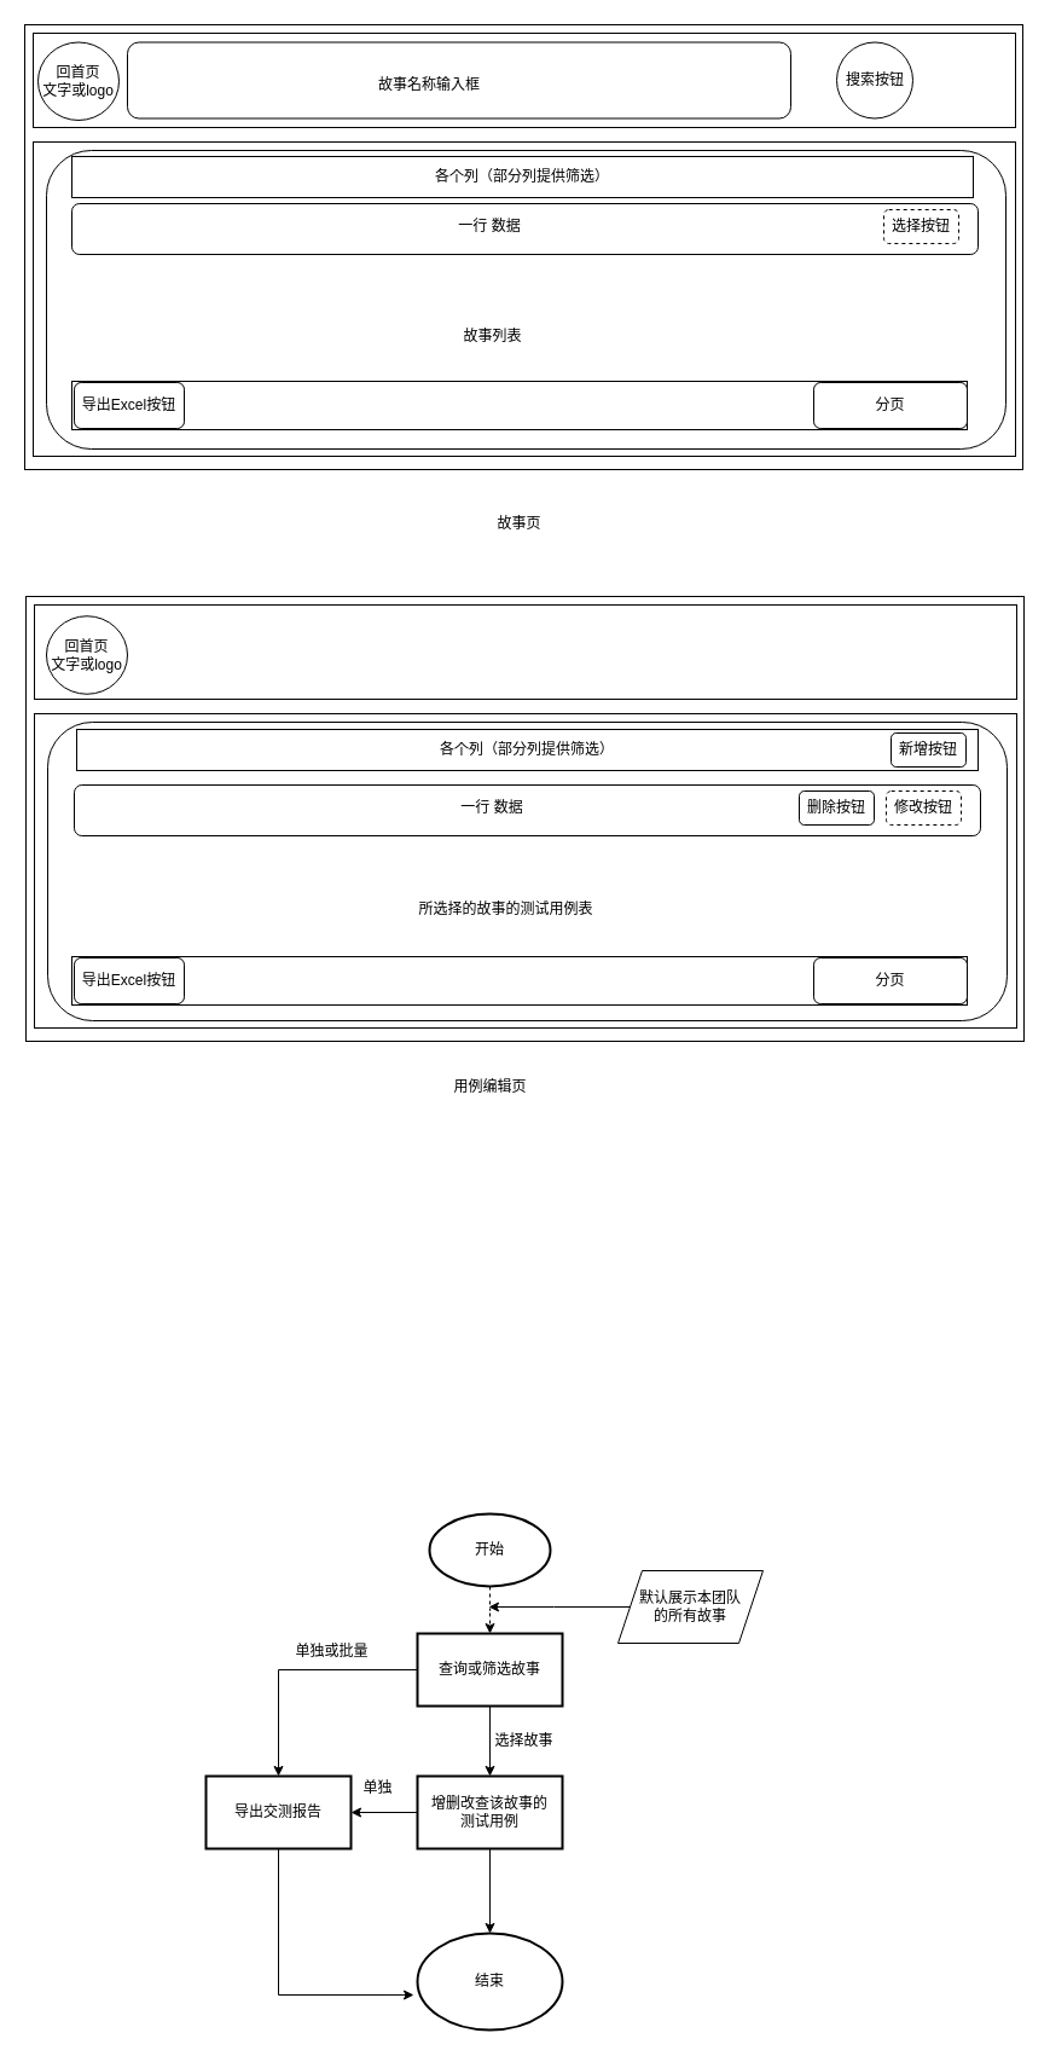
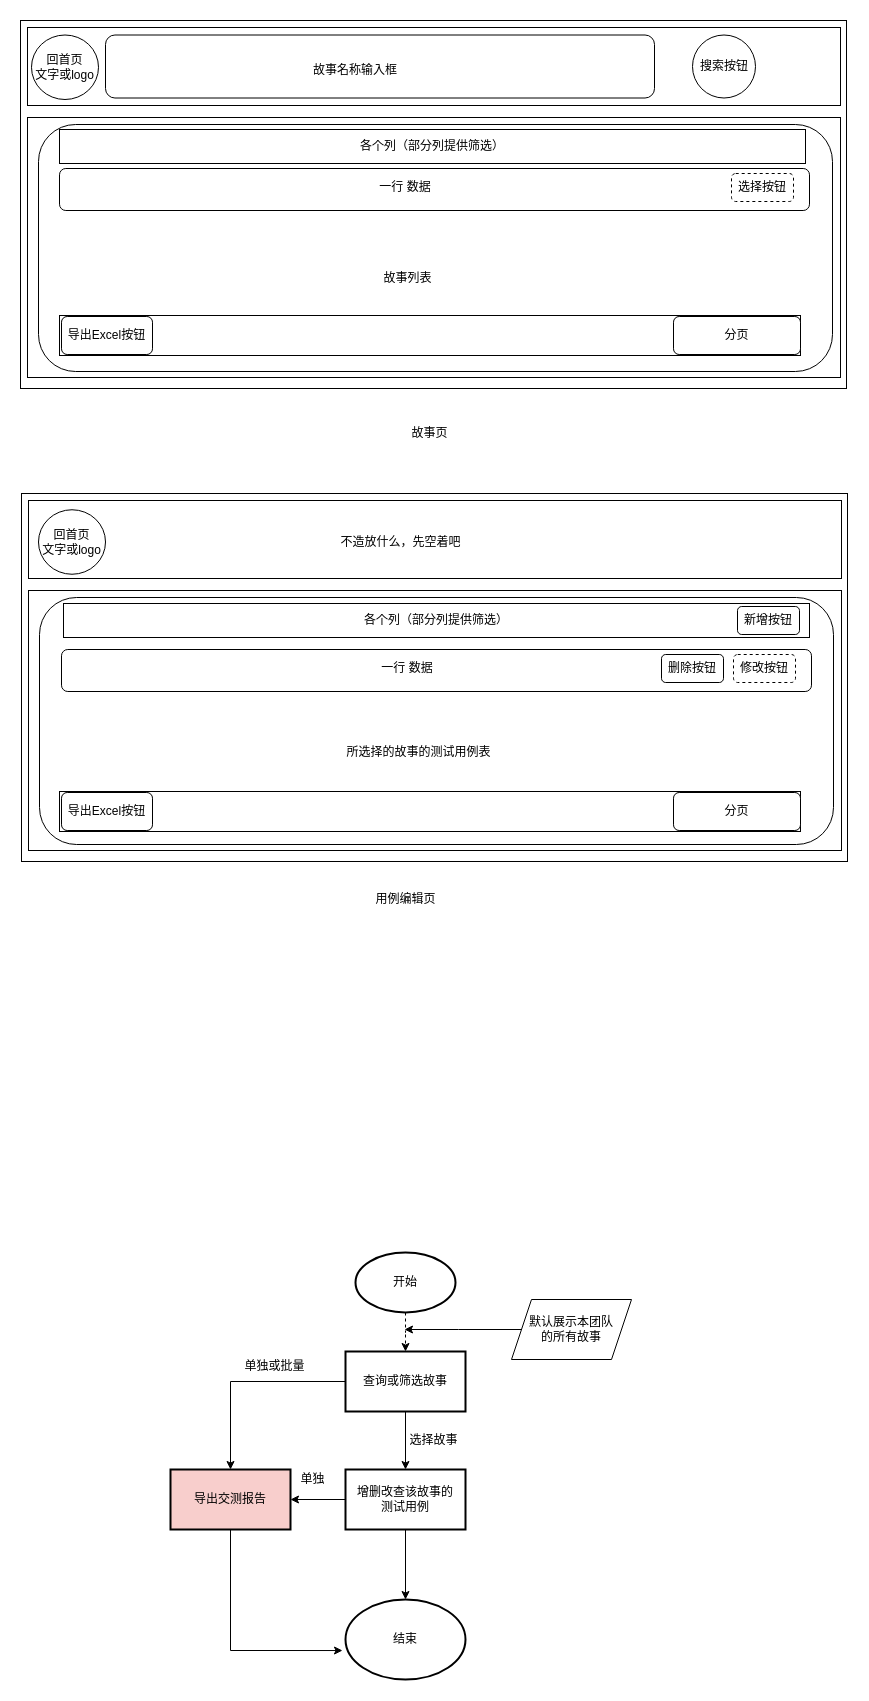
  <mxCell id="0" />
  <mxCell id="1" parent="0" />
  <mxCell id="2" value="" style="rounded=0;whiteSpace=wrap;html=1;" parent="1" vertex="1"><mxGeometry width="826" height="368" as="geometry" x="20" y="20" /></mxCell>
  <mxCell id="3" value="" style="rounded=0;whiteSpace=wrap;html=1;" parent="1" vertex="1"><mxGeometry x="27" y="27" width="813" height="78" as="geometry" /></mxCell>
  <mxCell id="4" value="" style="rounded=1;whiteSpace=wrap;html=1;" parent="1" vertex="1"><mxGeometry x="105" y="34.5" width="549" height="63" as="geometry" /></mxCell>
  <mxCell id="5" value="" style="ellipse;whiteSpace=wrap;html=1;aspect=fixed;" parent="1" vertex="1"><mxGeometry x="692" y="34.5" width="63" height="63" as="geometry" /></mxCell>
  <mxCell id="6" value="" style="rounded=0;whiteSpace=wrap;html=1;" parent="1" vertex="1"><mxGeometry x="27" y="117" width="813" height="260" as="geometry" /></mxCell>
  <mxCell id="7" value="" style="rounded=1;whiteSpace=wrap;html=1;" parent="1" vertex="1"><mxGeometry x="38" y="124" width="794" height="247" as="geometry" /></mxCell>
  <mxCell id="8" value="故事名称输入框" style="text;html=1;strokeColor=none;fillColor=none;align=center;verticalAlign=middle;whiteSpace=wrap;rounded=0;" parent="1" vertex="1"><mxGeometry x="155.5" y="51" width="398" height="38" as="geometry" /></mxCell>
  <mxCell id="9" value="搜索按钮" style="text;html=1;strokeColor=none;fillColor=none;align=center;verticalAlign=middle;whiteSpace=wrap;rounded=0;" parent="1" vertex="1"><mxGeometry x="697.5" y="54.5" width="52" height="23" as="geometry" /></mxCell>
  <mxCell id="10" value="故事列表" style="text;html=1;strokeColor=none;fillColor=none;align=center;verticalAlign=middle;whiteSpace=wrap;rounded=0;" parent="1" vertex="1"><mxGeometry x="112" y="237" width="591" height="81" as="geometry" /></mxCell>
  <mxCell id="11" value="" style="rounded=0;whiteSpace=wrap;html=1;" parent="1" vertex="1"><mxGeometry x="21" y="493" width="826" height="368" as="geometry" /></mxCell>
  <mxCell id="12" value="" style="rounded=0;whiteSpace=wrap;html=1;" parent="1" vertex="1"><mxGeometry x="28" y="500" width="813" height="78" as="geometry" /></mxCell>
  <mxCell id="13" value="" style="rounded=0;whiteSpace=wrap;html=1;" parent="1" vertex="1"><mxGeometry x="28" y="590" width="813" height="260" as="geometry" /></mxCell>
  <mxCell id="14" value="" style="rounded=1;whiteSpace=wrap;html=1;" parent="1" vertex="1"><mxGeometry x="39" y="597" width="794" height="247" as="geometry" /></mxCell>
  <mxCell id="15" value="所选择的故事的测试用例表" style="text;html=1;strokeColor=none;fillColor=none;align=center;verticalAlign=middle;whiteSpace=wrap;rounded=0;" parent="1" vertex="1"><mxGeometry x="121" y="703" width="595" height="97" as="geometry" /></mxCell>
+ <mxCell id="16" value="不造放什么，先空着吧" style="text;html=1;strokeColor=none;fillColor=none;align=center;verticalAlign=middle;whiteSpace=wrap;rounded=0;" parent="1" vertex="1"><mxGeometry x="179" y="517" width="443" height="49" as="geometry" /></mxCell>
  <mxCell id="17" value="各个列（部分列提供筛选）" style="rounded=0;whiteSpace=wrap;html=1;" parent="1" vertex="1"><mxGeometry x="59" y="129" width="746" height="34" as="geometry" /></mxCell>
  <mxCell id="18" value="" style="rounded=1;whiteSpace=wrap;html=1;" parent="1" vertex="1"><mxGeometry x="59" y="168" width="750" height="42" as="geometry" /></mxCell>
  <mxCell id="19" value="选择按钮" style="rounded=1;whiteSpace=wrap;html=1;dashed=1;" parent="1" vertex="1"><mxGeometry x="731" y="173" width="62" height="28" as="geometry" /></mxCell>
  <mxCell id="20" value="一行 数据" style="text;html=1;strokeColor=none;fillColor=none;align=center;verticalAlign=middle;whiteSpace=wrap;rounded=0;" parent="1" vertex="1"><mxGeometry x="87" y="175.5" width="636" height="23" as="geometry" /></mxCell>
  <mxCell id="21" value="各个列（部分列提供筛选）" style="rounded=0;whiteSpace=wrap;html=1;" parent="1" vertex="1"><mxGeometry x="63" y="603" width="746" height="34" as="geometry" /></mxCell>
  <mxCell id="22" value="" style="rounded=1;whiteSpace=wrap;html=1;" parent="1" vertex="1"><mxGeometry x="61" y="649" width="750" height="42" as="geometry" /></mxCell>
  <mxCell id="23" value="修改按钮" style="rounded=1;whiteSpace=wrap;html=1;dashed=1;" parent="1" vertex="1"><mxGeometry x="733" y="654" width="62" height="28" as="geometry" /></mxCell>
  <mxCell id="24" value="一行 数据" style="text;html=1;strokeColor=none;fillColor=none;align=center;verticalAlign=middle;whiteSpace=wrap;rounded=0;" parent="1" vertex="1"><mxGeometry x="89" y="656.5" width="636" height="23" as="geometry" /></mxCell>
  <mxCell id="25" value="删除按钮" style="rounded=1;whiteSpace=wrap;html=1;" parent="1" vertex="1"><mxGeometry x="661" y="654" width="62" height="28" as="geometry" /></mxCell>
  <mxCell id="26" value="新增按钮" style="rounded=1;whiteSpace=wrap;html=1;" parent="1" vertex="1"><mxGeometry x="737" y="606" width="62" height="28" as="geometry" /></mxCell>
  <mxCell id="27" value="" style="rounded=0;whiteSpace=wrap;html=1;" parent="1" vertex="1"><mxGeometry x="59" y="315" width="741" height="40" as="geometry" /></mxCell>
  <mxCell id="28" value="导出Excel按钮" style="rounded=1;whiteSpace=wrap;html=1;" parent="1" vertex="1"><mxGeometry x="61" y="316" width="91" height="38" as="geometry" /></mxCell>
  <mxCell id="29" value="分页" style="rounded=1;whiteSpace=wrap;html=1;" parent="1" vertex="1"><mxGeometry x="673" y="316" width="127" height="38" as="geometry" /></mxCell>
  <mxCell id="30" value="" style="rounded=0;whiteSpace=wrap;html=1;" parent="1" vertex="1"><mxGeometry x="59" y="791" width="741" height="40" as="geometry" /></mxCell>
  <mxCell id="31" value="导出Excel按钮" style="rounded=1;whiteSpace=wrap;html=1;" parent="1" vertex="1"><mxGeometry x="61" y="792" width="91" height="38" as="geometry" /></mxCell>
  <mxCell id="32" value="分页" style="rounded=1;whiteSpace=wrap;html=1;" parent="1" vertex="1"><mxGeometry x="673" y="792" width="127" height="38" as="geometry" /></mxCell>
  <mxCell id="33" value="故事页" style="text;html=1;strokeColor=none;fillColor=none;align=center;verticalAlign=middle;whiteSpace=wrap;rounded=0;" parent="1" vertex="1"><mxGeometry x="377" y="418" width="105" height="30" as="geometry" /></mxCell>
  <mxCell id="34" value="用例编辑页" style="text;html=1;strokeColor=none;fillColor=none;align=center;verticalAlign=middle;whiteSpace=wrap;rounded=0;" parent="1" vertex="1"><mxGeometry x="352.5" y="884" width="105" height="30" as="geometry" /></mxCell>
  <mxCell id="35" value="回首页&lt;br&gt;文字或logo" style="ellipse;whiteSpace=wrap;html=1;" parent="1" vertex="1"><mxGeometry x="31" y="34.5" width="67" height="64.5" as="geometry" /></mxCell>
  <mxCell id="36" value="回首页&lt;br&gt;文字或logo" style="ellipse;whiteSpace=wrap;html=1;" parent="1" vertex="1"><mxGeometry x="38" y="509.25" width="67" height="64.5" as="geometry" /></mxCell>
  <mxCell id="37" value="" style="edgeStyle=orthogonalEdgeStyle;rounded=0;orthogonalLoop=1;jettySize=auto;html=1;dashed=1;" edge="1" parent="1" source="38" target="41"><mxGeometry relative="1" as="geometry" /></mxCell>
  <mxCell id="38" value="开始" style="strokeWidth=2;html=1;shape=mxgraph.flowchart.start_1;whiteSpace=wrap;" vertex="1" parent="1"><mxGeometry x="355" y="1252" width="100" height="60" as="geometry" /></mxCell>
  <mxCell id="39" value="" style="edgeStyle=orthogonalEdgeStyle;rounded=0;orthogonalLoop=1;jettySize=auto;html=1;" edge="1" parent="1" source="41" target="44"><mxGeometry relative="1" as="geometry" /></mxCell>
  <mxCell id="40" value="" style="edgeStyle=orthogonalEdgeStyle;rounded=0;orthogonalLoop=1;jettySize=auto;html=1;" edge="1" parent="1" source="41" target="50"><mxGeometry relative="1" as="geometry" /></mxCell>
  <mxCell id="41" value="查询或筛选故事" style="whiteSpace=wrap;html=1;strokeWidth=2;" vertex="1" parent="1"><mxGeometry x="345" y="1351" width="120" height="60" as="geometry" /></mxCell>
  <mxCell id="42" value="" style="edgeStyle=orthogonalEdgeStyle;rounded=0;orthogonalLoop=1;jettySize=auto;html=1;" edge="1" parent="1" source="44" target="46"><mxGeometry relative="1" as="geometry" /></mxCell>
  <mxCell id="43" style="edgeStyle=orthogonalEdgeStyle;rounded=0;orthogonalLoop=1;jettySize=auto;html=1;exitX=0;exitY=0.5;exitDx=0;exitDy=0;" edge="1" parent="1" source="44" target="50"><mxGeometry relative="1" as="geometry" /></mxCell>
  <mxCell id="44" value="增删改查该故事的&lt;br&gt;测试用例" style="whiteSpace=wrap;html=1;strokeWidth=2;" vertex="1" parent="1"><mxGeometry x="345" y="1469" width="120" height="60" as="geometry" /></mxCell>
  <mxCell id="45" value="选择故事" style="text;html=1;align=center;verticalAlign=middle;resizable=0;points=[];autosize=1;" vertex="1" parent="1"><mxGeometry x="404" y="1431" width="58" height="18" as="geometry" /></mxCell>
  <mxCell id="46" value="结束" style="ellipse;whiteSpace=wrap;html=1;strokeWidth=2;" vertex="1" parent="1"><mxGeometry x="345" y="1599" width="120" height="80" as="geometry" /></mxCell>
  <mxCell id="47" style="edgeStyle=orthogonalEdgeStyle;rounded=0;orthogonalLoop=1;jettySize=auto;html=1;" edge="1" parent="1" source="48"><mxGeometry relative="1" as="geometry"><mxPoint x="404" y="1329" as="targetPoint" /></mxGeometry></mxCell>
  <mxCell id="48" value="默认展示本团队&lt;br&gt;的所有故事" style="shape=parallelogram;perimeter=parallelogramPerimeter;whiteSpace=wrap;html=1;fixedSize=1;" vertex="1" parent="1"><mxGeometry x="511" y="1299" width="120" height="60" as="geometry" /></mxCell>
  <mxCell id="49" style="edgeStyle=orthogonalEdgeStyle;rounded=0;orthogonalLoop=1;jettySize=auto;html=1;entryX=-0.025;entryY=0.638;entryDx=0;entryDy=0;entryPerimeter=0;" edge="1" parent="1" source="50" target="46"><mxGeometry relative="1" as="geometry"><Array as="points"><mxPoint x="230" y="1650" /></Array></mxGeometry></mxCell>
- <mxCell id="50" value="导出交测报告" style="whiteSpace=wrap;html=1;strokeWidth=2;" vertex="1" parent="1"><mxGeometry x="170" y="1469" width="120" height="60" as="geometry" /></mxCell>
+ <mxCell id="50" value="导出交测报告" style="whiteSpace=wrap;html=1;strokeWidth=2;fillColor=#f8cecc;" vertex="1" parent="1"><mxGeometry x="170" y="1469" width="120" height="60" as="geometry" /></mxCell>
  <mxCell id="51" value="单独或批量" style="text;html=1;align=center;verticalAlign=middle;resizable=0;points=[];autosize=1;" vertex="1" parent="1"><mxGeometry x="239" y="1357" width="70" height="18" as="geometry" /></mxCell>
  <mxCell id="52" value="单独" style="text;html=1;align=center;verticalAlign=middle;resizable=0;points=[];autosize=1;" vertex="1" parent="1"><mxGeometry x="295" y="1470" width="34" height="18" as="geometry" /></mxCell>
